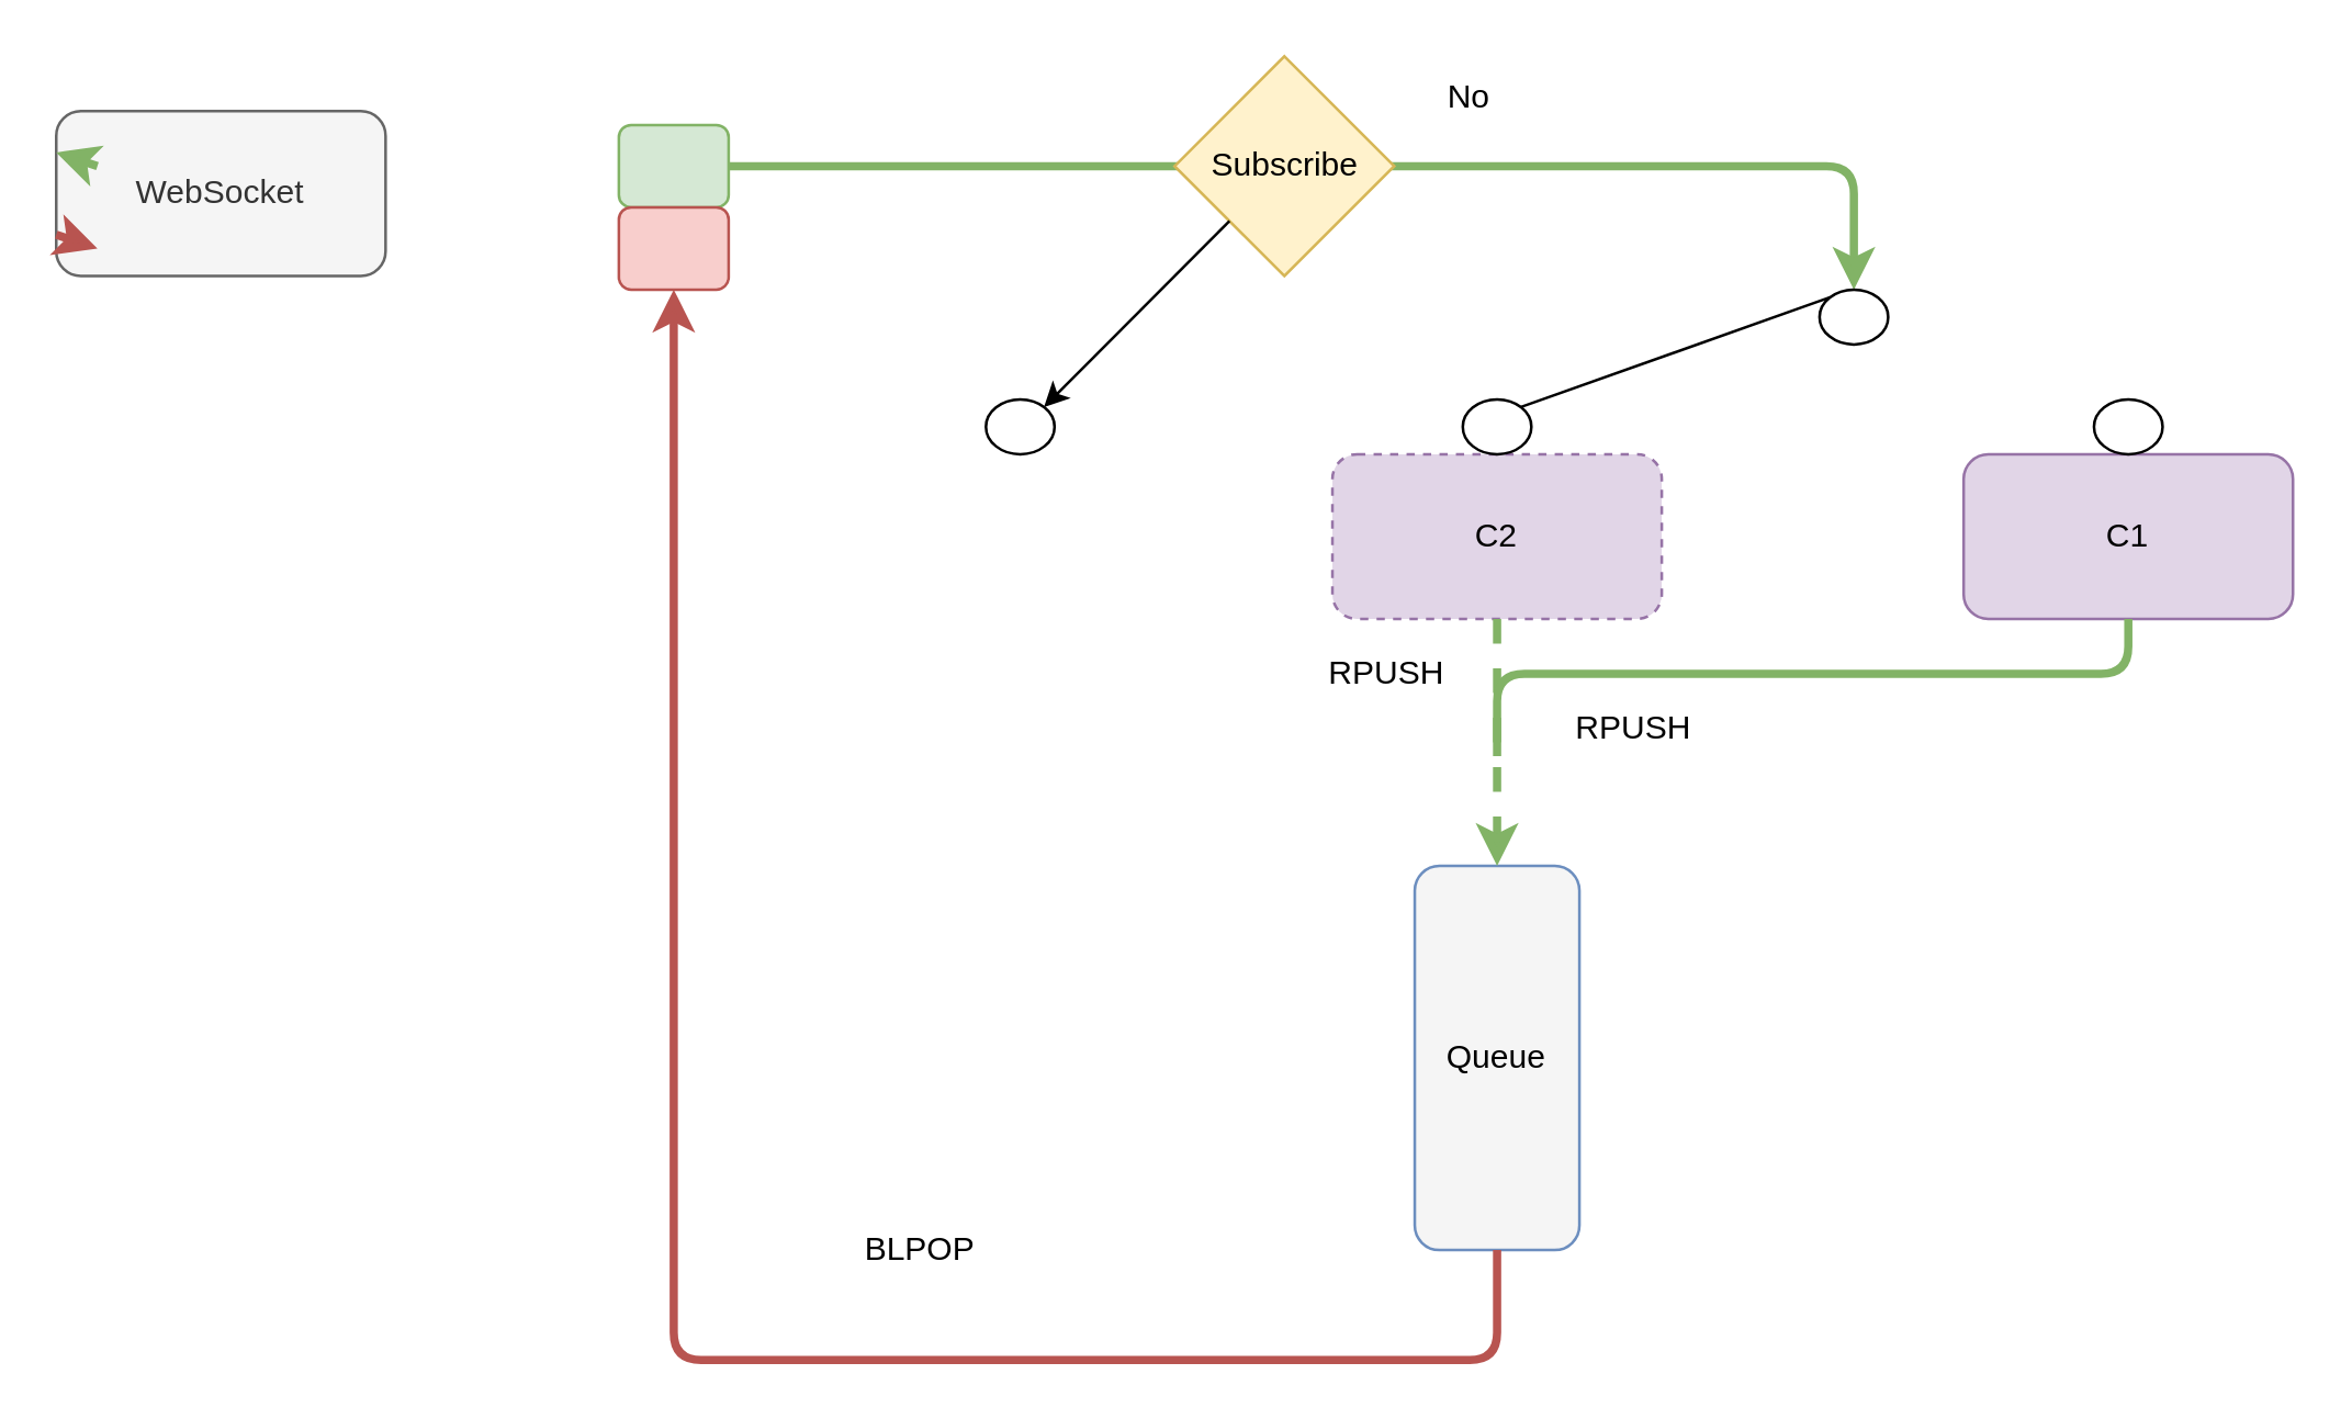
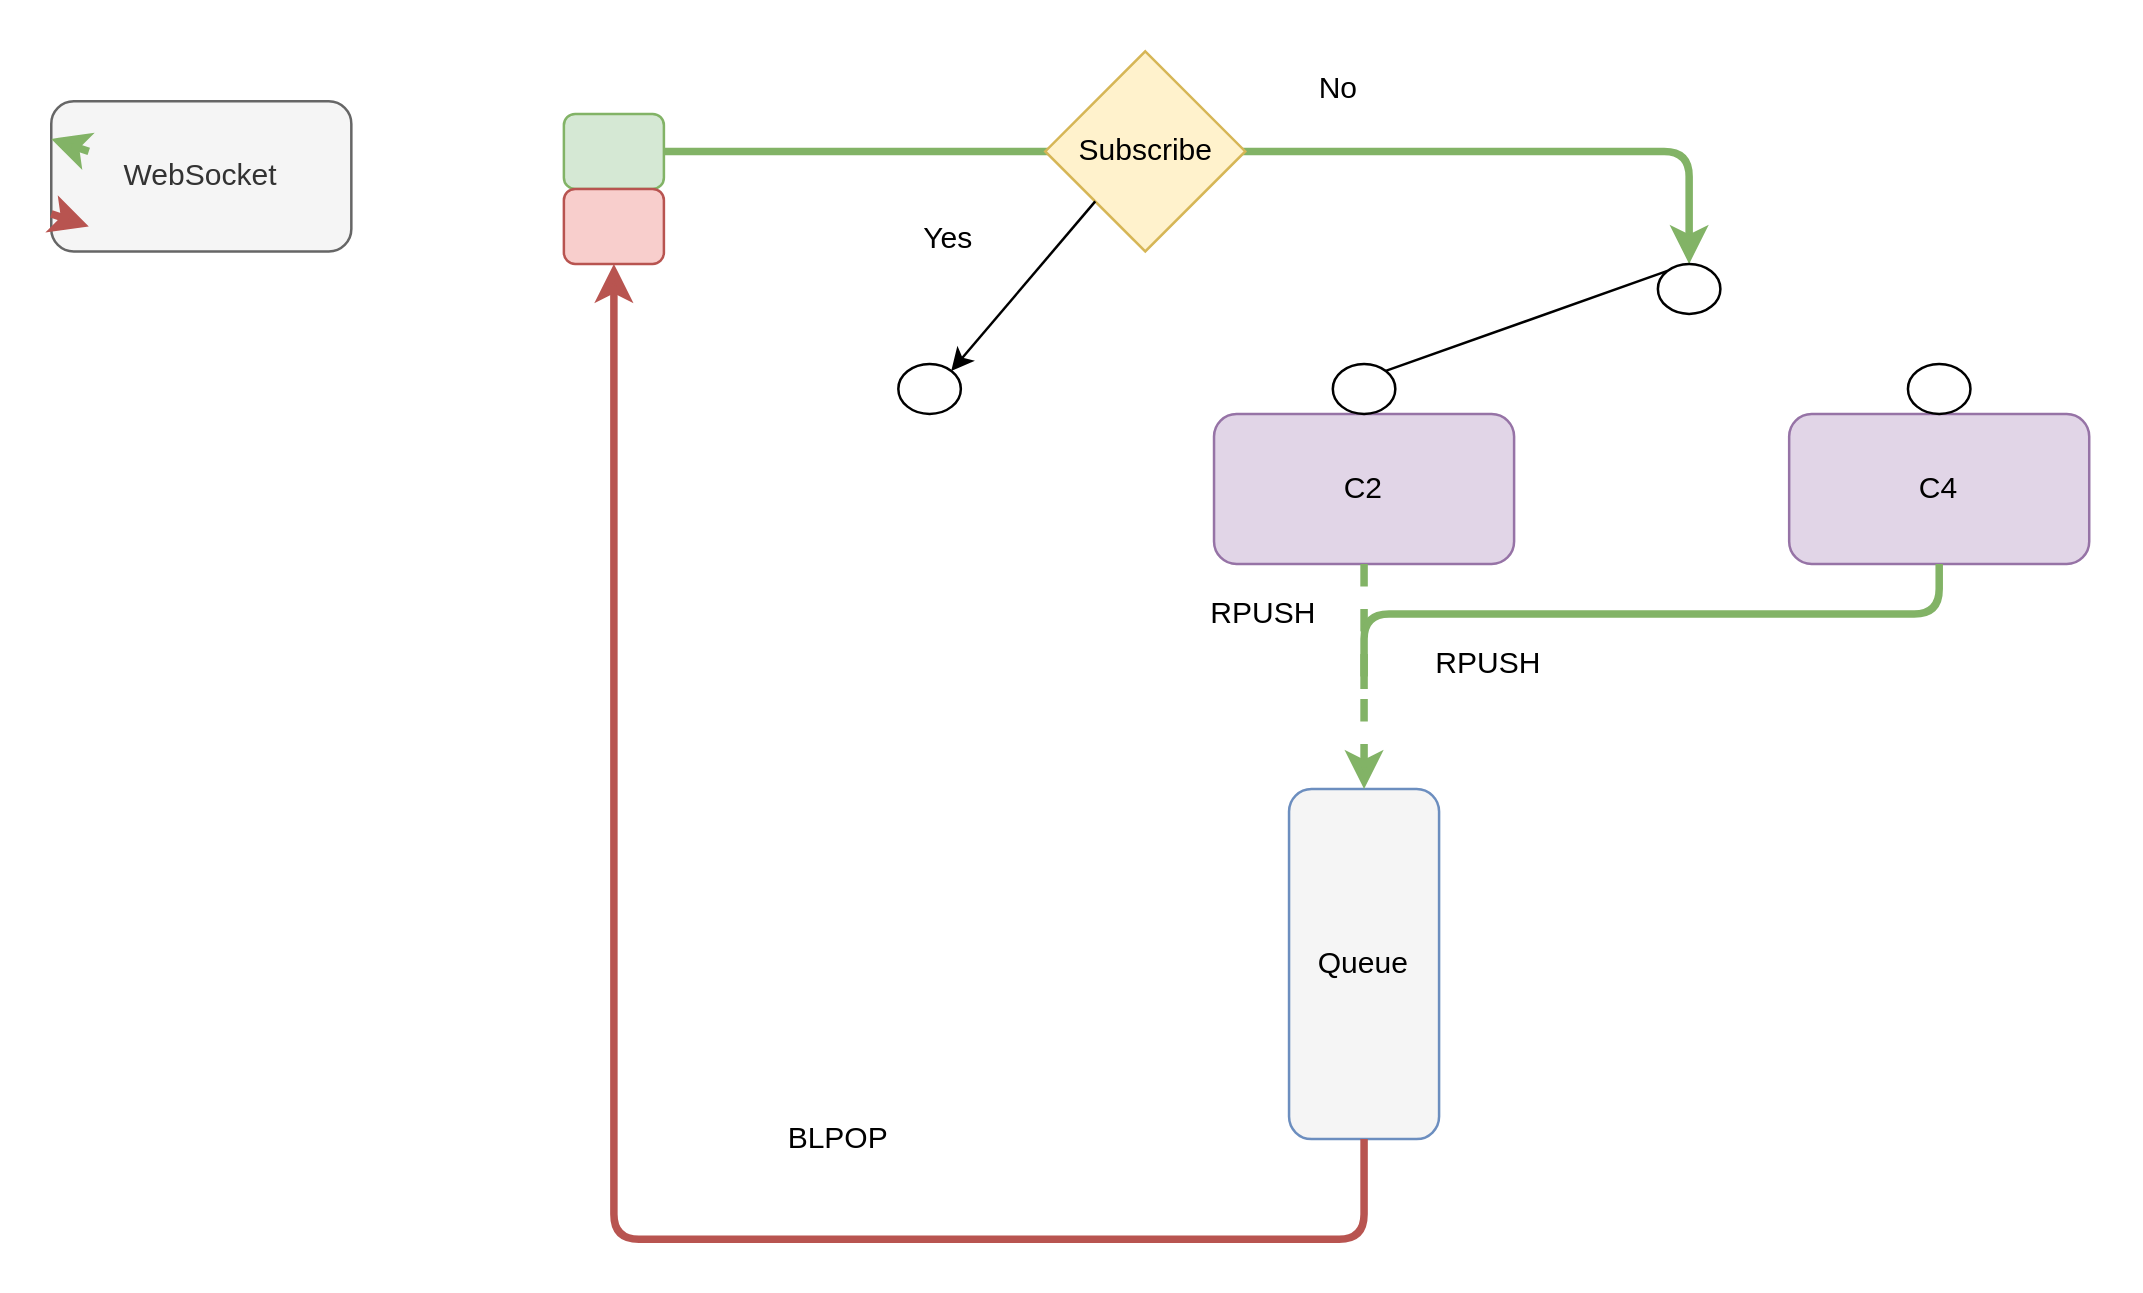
  <mxCell id="0" />
  <mxCell id="1" parent="0" />
  <mxCell id="2" value="WebSocket" style="rounded=1;whiteSpace=wrap;html=1;fillColor=#f5f5f5;strokeColor=#666666;fontColor=#333333;" parent="1" vertex="1"><mxGeometry x="20" y="40" width="120" height="60" as="geometry" /></mxCell>
- <mxCell id="3" value="C2" style="rounded=1;whiteSpace=wrap;html=1;fillColor=#e1d5e7;strokeColor=#9673a6;dashed=1;" parent="1" vertex="1"><mxGeometry x="485" y="165" width="120" height="60" as="geometry" /></mxCell>
- <mxCell id="4" value="C1" style="rounded=1;whiteSpace=wrap;html=1;fillColor=#e1d5e7;strokeColor=#9673a6;" parent="1" vertex="1"><mxGeometry x="715" y="165" width="120" height="60" as="geometry" /></mxCell>
+ <mxCell id="3" value="C2" style="rounded=1;whiteSpace=wrap;html=1;fillColor=#e1d5e7;strokeColor=#9673a6;" parent="1" vertex="1"><mxGeometry x="485" y="165" width="120" height="60" as="geometry" /></mxCell>
+ <mxCell id="4" value="C4" style="rounded=1;whiteSpace=wrap;html=1;fillColor=#e1d5e7;strokeColor=#9673a6;" parent="1" vertex="1"><mxGeometry x="715" y="165" width="120" height="60" as="geometry" /></mxCell>
  <mxCell id="5" value="Queue" style="rounded=1;whiteSpace=wrap;html=1;fillColor=#f5f5f5;strokeColor=#6c8ebf;" parent="1" vertex="1"><mxGeometry x="515" y="315" width="60" height="140" as="geometry" /></mxCell>
  <mxCell id="6" value="" style="rounded=1;whiteSpace=wrap;html=1;fillColor=#d5e8d4;strokeColor=#82b366;" parent="1" vertex="1"><mxGeometry x="225" y="45" width="40" height="30" as="geometry" /></mxCell>
  <mxCell id="7" value="" style="rounded=1;whiteSpace=wrap;html=1;fillColor=#f8cecc;strokeColor=#b85450;" parent="1" vertex="1"><mxGeometry x="225" y="75" width="40" height="30" as="geometry" /></mxCell>
  <mxCell id="8" value="" style="edgeStyle=elbowEdgeStyle;elbow=vertical;endArrow=classic;html=1;exitX=1;exitY=0.5;exitDx=0;exitDy=0;strokeWidth=3;fillColor=#d5e8d4;strokeColor=#82b366;entryX=0.5;entryY=0;entryDx=0;entryDy=0;" parent="1" source="6" target="12" edge="1"><mxGeometry width="50" height="50" relative="1" as="geometry"><mxPoint x="425" y="295" as="sourcePoint" /><mxPoint x="685" y="100" as="targetPoint" /><Array as="points"><mxPoint x="675" y="60" /><mxPoint x="445" y="60" /><mxPoint x="395" y="90" /></Array></mxGeometry></mxCell>
  <mxCell id="9" value="" style="ellipse;whiteSpace=wrap;html=1;" parent="1" vertex="1"><mxGeometry x="532.5" y="145" width="25" height="20" as="geometry" /></mxCell>
  <mxCell id="10" value="" style="ellipse;whiteSpace=wrap;html=1;" parent="1" vertex="1"><mxGeometry x="762.5" y="145" width="25" height="20" as="geometry" /></mxCell>
  <mxCell id="11" value="" style="endArrow=none;html=1;exitX=1;exitY=0;exitDx=0;exitDy=0;entryX=0;entryY=0;entryDx=0;entryDy=0;" parent="1" source="9" target="12" edge="1"><mxGeometry width="50" height="50" relative="1" as="geometry"><mxPoint x="425" y="295" as="sourcePoint" /><mxPoint x="475" y="245" as="targetPoint" /></mxGeometry></mxCell>
  <mxCell id="12" value="" style="ellipse;whiteSpace=wrap;html=1;" parent="1" vertex="1"><mxGeometry x="662.5" y="105" width="25" height="20" as="geometry" /></mxCell>
  <mxCell id="13" value="" style="edgeStyle=elbowEdgeStyle;elbow=vertical;endArrow=classic;html=1;exitX=0.5;exitY=1;exitDx=0;exitDy=0;entryX=0.5;entryY=0;entryDx=0;entryDy=0;strokeWidth=3;fillColor=#d5e8d4;strokeColor=#82b366;dashed=1;" parent="1" source="3" target="5" edge="1"><mxGeometry width="50" height="50" relative="1" as="geometry"><mxPoint x="425" y="295" as="sourcePoint" /><mxPoint x="585" y="265" as="targetPoint" /><Array as="points"><mxPoint x="535" y="245" /></Array></mxGeometry></mxCell>
  <mxCell id="14" value="" style="edgeStyle=elbowEdgeStyle;elbow=vertical;endArrow=none;html=1;exitX=0.5;exitY=1;exitDx=0;exitDy=0;endFill=0;fillColor=#d5e8d4;strokeColor=#82b366;strokeWidth=3;" parent="1" source="4" edge="1"><mxGeometry width="50" height="50" relative="1" as="geometry"><mxPoint x="485" y="235" as="sourcePoint" /><mxPoint x="545" y="275" as="targetPoint" /><Array as="points"><mxPoint x="645" y="245" /></Array></mxGeometry></mxCell>
  <mxCell id="15" value="RPUSH" style="text;html=1;strokeColor=none;fillColor=none;align=center;verticalAlign=middle;whiteSpace=wrap;rounded=0;" parent="1" vertex="1"><mxGeometry x="485" y="235" width="40" height="20" as="geometry" /></mxCell>
  <mxCell id="16" value="RPUSH" style="text;html=1;strokeColor=none;fillColor=none;align=center;verticalAlign=middle;whiteSpace=wrap;rounded=0;" parent="1" vertex="1"><mxGeometry x="575" y="255" width="40" height="20" as="geometry" /></mxCell>
  <mxCell id="17" value="" style="ellipse;whiteSpace=wrap;html=1;" parent="1" vertex="1"><mxGeometry x="358.75" y="145" width="25" height="20" as="geometry" /></mxCell>
  <mxCell id="18" value="" style="edgeStyle=elbowEdgeStyle;elbow=vertical;endArrow=classic;html=1;exitX=0.5;exitY=1;exitDx=0;exitDy=0;entryX=0.5;entryY=1;entryDx=0;entryDy=0;fillColor=#f8cecc;strokeColor=#b85450;strokeWidth=3;" parent="1" source="5" target="7" edge="1"><mxGeometry width="50" height="50" relative="1" as="geometry"><mxPoint x="425" y="295" as="sourcePoint" /><mxPoint x="475" y="245" as="targetPoint" /><Array as="points"><mxPoint x="505" y="495" /></Array></mxGeometry></mxCell>
  <mxCell id="19" value="BLPOP" style="text;html=1;strokeColor=none;fillColor=none;align=center;verticalAlign=middle;whiteSpace=wrap;rounded=0;dashed=1;" parent="1" vertex="1"><mxGeometry x="315" y="445" width="40" height="20" as="geometry" /></mxCell>
  <mxCell id="20" value="" style="endArrow=classic;html=1;entryX=0;entryY=0.25;entryDx=0;entryDy=0;fillColor=#d5e8d4;strokeColor=#82b366;strokeWidth=3;" parent="1" target="2" edge="1"><mxGeometry width="50" height="50" relative="1" as="geometry"><mxPoint x="35" y="60" as="sourcePoint" /><mxPoint x="475" y="245" as="targetPoint" /></mxGeometry></mxCell>
  <mxCell id="21" value="" style="endArrow=classic;html=1;fillColor=#f8cecc;strokeColor=#b85450;strokeWidth=3;exitX=0;exitY=0.75;exitDx=0;exitDy=0;" parent="1" source="2" edge="1"><mxGeometry width="50" height="50" relative="1" as="geometry"><mxPoint x="45" y="70" as="sourcePoint" /><mxPoint x="35" y="90" as="targetPoint" /></mxGeometry></mxCell>
- <mxCell id="22" value="Subscribe" style="rhombus;whiteSpace=wrap;html=1;fillColor=#fff2cc;strokeColor=#d6b656;" parent="1" vertex="1"><mxGeometry x="427.5" y="20" width="80" height="80" as="geometry" /></mxCell>
+ <mxCell id="22" value="Subscribe" style="rhombus;whiteSpace=wrap;html=1;fillColor=#fff2cc;strokeColor=#d6b656;" parent="1" vertex="1"><mxGeometry x="417.5" y="20" width="80" height="80" as="geometry" /></mxCell>
  <mxCell id="23" value="" style="endArrow=classic;html=1;strokeWidth=1;exitX=0;exitY=1;exitDx=0;exitDy=0;entryX=1;entryY=0;entryDx=0;entryDy=0;" parent="1" source="22" target="17" edge="1"><mxGeometry width="50" height="50" relative="1" as="geometry"><mxPoint x="425" y="295" as="sourcePoint" /><mxPoint x="475" y="245" as="targetPoint" /></mxGeometry></mxCell>
+ <mxCell id="24" value="Yes" style="text;html=1;strokeColor=none;fillColor=none;align=center;verticalAlign=middle;whiteSpace=wrap;rounded=0;dashed=1;" parent="1" vertex="1"><mxGeometry x="358.75" y="85" width="40" height="20" as="geometry" /></mxCell>
  <mxCell id="25" value="No" style="text;html=1;strokeColor=none;fillColor=none;align=center;verticalAlign=middle;whiteSpace=wrap;rounded=0;dashed=1;" parent="1" vertex="1"><mxGeometry x="515" y="25" width="40" height="20" as="geometry" /></mxCell>
